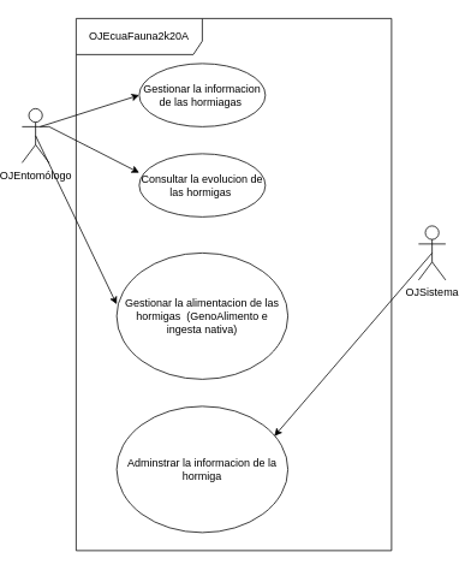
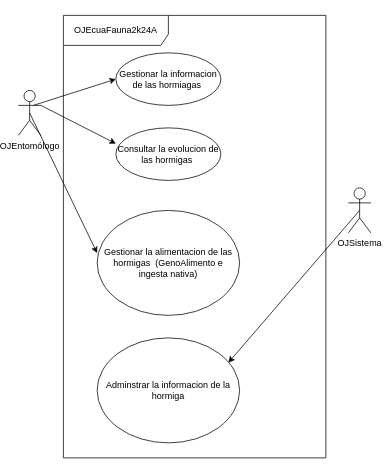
  <mxCell id="0" />
  <mxCell id="1" parent="0" />
  <mxCell id="2" style="edgeStyle=none;html=1;entryX=0;entryY=0.5;entryDx=0;entryDy=0;" edge="1" parent="1" target="6"><mxGeometry relative="1" as="geometry"><mxPoint x="40" y="140" as="sourcePoint" /></mxGeometry></mxCell>
  <mxCell id="3" style="edgeStyle=none;html=1;exitX=1;exitY=0.333;exitDx=0;exitDy=0;exitPerimeter=0;entryX=0;entryY=0.3;entryDx=0;entryDy=0;entryPerimeter=0;" edge="1" parent="1" source="5" target="7"><mxGeometry relative="1" as="geometry" /></mxCell>
  <mxCell id="4" style="edgeStyle=none;html=1;exitX=0.5;exitY=0.5;exitDx=0;exitDy=0;exitPerimeter=0;entryX=0;entryY=0.407;entryDx=0;entryDy=0;entryPerimeter=0;" edge="1" parent="1" source="5" target="8"><mxGeometry relative="1" as="geometry" /></mxCell>
  <mxCell id="5" value="OJEntomólogo" style="shape=umlActor;verticalLabelPosition=bottom;verticalAlign=top;html=1;" vertex="1" parent="1"><mxGeometry x="20" y="120" width="30" height="60" as="geometry" /></mxCell>
  <mxCell id="6" value="Gestionar la informacion de las hormiagas&amp;nbsp;" style="ellipse;whiteSpace=wrap;html=1;" vertex="1" parent="1"><mxGeometry x="150" y="70" width="140" height="70" as="geometry" /></mxCell>
  <mxCell id="7" value="Consultar la evolucion de las hormigas&amp;nbsp;" style="ellipse;whiteSpace=wrap;html=1;" vertex="1" parent="1"><mxGeometry x="150" y="170" width="140" height="70" as="geometry" /></mxCell>
  <mxCell id="8" value="Gestionar la alimentacion de las hormigas&amp;nbsp; (GenoAlimento e ingesta nativa)" style="ellipse;whiteSpace=wrap;html=1;" vertex="1" parent="1"><mxGeometry x="125" y="280" width="190" height="140" as="geometry" /></mxCell>
  <mxCell id="9" value="Adminstrar la informacion de la hormiga" style="ellipse;whiteSpace=wrap;html=1;" vertex="1" parent="1"><mxGeometry x="125" y="450" width="190" height="140" as="geometry" /></mxCell>
  <mxCell id="10" style="edgeStyle=none;html=1;exitX=0.5;exitY=0.5;exitDx=0;exitDy=0;exitPerimeter=0;entryX=0.921;entryY=0.236;entryDx=0;entryDy=0;entryPerimeter=0;" edge="1" parent="1" source="11" target="9"><mxGeometry relative="1" as="geometry" /></mxCell>
  <mxCell id="11" value="OJSistema" style="shape=umlActor;verticalLabelPosition=bottom;verticalAlign=top;html=1;" vertex="1" parent="1"><mxGeometry x="460" y="250" width="30" height="60" as="geometry" /></mxCell>
- <mxCell id="12" value="OJEcuaFauna2k20A" style="shape=umlFrame;whiteSpace=wrap;html=1;width=140;height=40;" vertex="1" parent="1"><mxGeometry x="80" y="20" width="350" height="590" as="geometry" /></mxCell>
+ <mxCell id="12" value="OJEcuaFauna2k24A" style="shape=umlFrame;whiteSpace=wrap;html=1;width=140;height=40;" vertex="1" parent="1"><mxGeometry x="80" y="20" width="350" height="590" as="geometry" /></mxCell>
